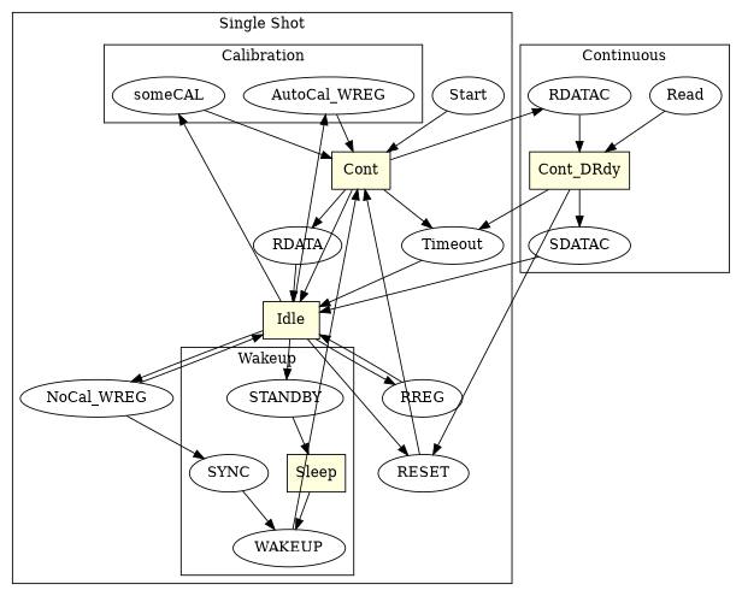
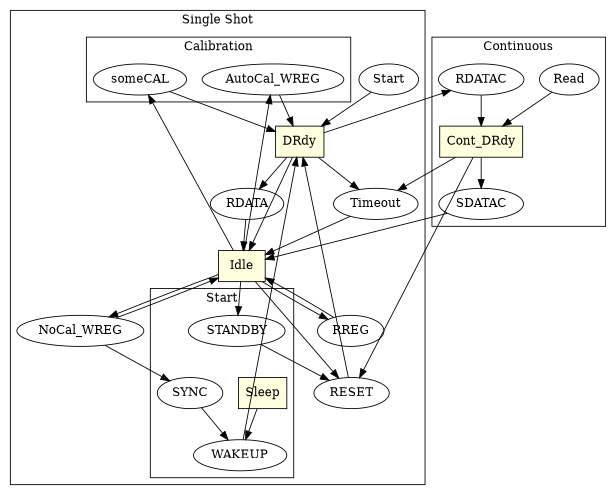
  digraph {
    splines=false
    Sleep [fillcolor=lightyellow shape=box style=filled]
    WAKEUP
    STANDBY
    SYNC
    someCAL
    AutoCal_WREG
-   DRdy [fillcolor=lightyellow shape=box style=filled label=Cont]
+   DRdy [fillcolor=lightyellow shape=box style=filled]
    Idle [fillcolor=lightyellow shape=box style=filled]
    RDATA
    Timeout
    RREG
    NoCal_WREG
    RESET
    Start
    RDATAC
    Cont_DRdy [fillcolor=lightyellow shape=box style=filled]
    Read
    SDATAC
    subgraph cluster_1 {
      label="Single Shot"
      DRdy
      Idle
      RDATA
      Timeout
      RREG
      NoCal_WREG
      RESET
      Start
      subgraph cluster_2 {
-       label=Wakeup
+       label=Start
        Sleep
        WAKEUP
        STANDBY
        SYNC
      }
      subgraph cluster_3 {
        label=Calibration
        someCAL
        AutoCal_WREG
      }
    }
    subgraph cluster_4 {
      label=Continuous
      RDATAC
      Cont_DRdy
      Read
      SDATAC
    }
    Sleep -> WAKEUP
    WAKEUP -> DRdy
-   STANDBY -> Sleep
+   STANDBY -> RESET
    SYNC -> WAKEUP
    someCAL -> DRdy
    AutoCal_WREG -> DRdy
    DRdy -> Idle
    DRdy -> RDATA
    DRdy -> Timeout
    DRdy -> RDATAC
    Idle -> STANDBY
    Idle -> someCAL
    Idle -> AutoCal_WREG
    Idle -> RREG
    Idle -> NoCal_WREG
    Idle -> RESET
    RDATA -> Idle
    Timeout -> Idle
    RREG -> Idle
    NoCal_WREG -> SYNC
    NoCal_WREG -> Idle
    RESET -> DRdy
    Start -> DRdy
    RDATAC -> Cont_DRdy
    Cont_DRdy -> Timeout
    Cont_DRdy -> RESET
    Cont_DRdy -> SDATAC
    Read -> Cont_DRdy
    SDATAC -> Idle
  }
